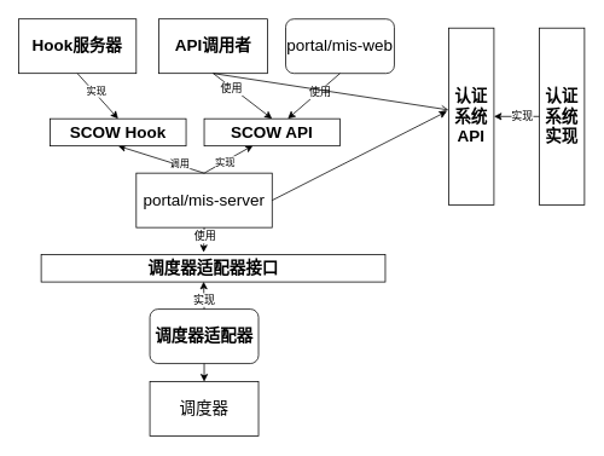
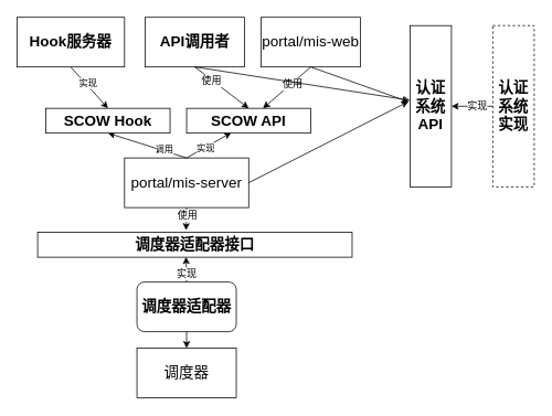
  <mxCell id="0" />
  <mxCell id="1" parent="0" />
  <mxCell id="2" style="edgeStyle=none;html=1;exitX=0.5;exitY=1;exitDx=0;exitDy=0;entryX=0.472;entryY=-0.086;entryDx=0;entryDy=0;fontSize=12;entryPerimeter=0;" parent="1" source="8" target="28" edge="1"><mxGeometry relative="1" as="geometry" /></mxCell>
  <mxCell id="3" value="使用" style="edgeLabel;html=1;align=center;verticalAlign=middle;resizable=0;points=[];fontSize=12;" parent="2" vertex="1" connectable="0"><mxGeometry x="-0.358" y="1" relative="1" as="geometry"><mxPoint as="offset" /></mxGeometry></mxCell>
  <mxCell id="4" style="edgeStyle=none;html=1;exitX=0.5;exitY=0;exitDx=0;exitDy=0;entryX=0.36;entryY=0.98;entryDx=0;entryDy=0;entryPerimeter=0;" edge="1" parent="1" source="8" target="27"><mxGeometry relative="1" as="geometry" /></mxCell>
  <mxCell id="5" value="实现" style="edgeLabel;html=1;align=center;verticalAlign=middle;resizable=0;points=[];" vertex="1" connectable="0" parent="4"><mxGeometry x="-0.172" relative="1" as="geometry"><mxPoint as="offset" /></mxGeometry></mxCell>
  <mxCell id="6" style="edgeStyle=none;html=1;exitX=0.5;exitY=0;exitDx=0;exitDy=0;entryX=0.5;entryY=1;entryDx=0;entryDy=0;" edge="1" parent="1" source="8" target="29"><mxGeometry relative="1" as="geometry" /></mxCell>
  <mxCell id="7" value="调用" style="edgeLabel;html=1;align=center;verticalAlign=middle;resizable=0;points=[];" vertex="1" connectable="0" parent="6"><mxGeometry x="-0.267" relative="1" as="geometry"><mxPoint x="8" as="offset" /></mxGeometry></mxCell>
  <mxCell id="8" value="portal/mis-server" style="rounded=0;whiteSpace=wrap;html=1;strokeColor=default;fontSize=18;fillColor=none;" parent="1" vertex="1"><mxGeometry x="150" y="190" width="150" height="60" as="geometry" /></mxCell>
  <mxCell id="9" style="edgeStyle=none;html=1;exitX=1;exitY=0.5;exitDx=0;exitDy=0;entryX=-0.039;entryY=0.471;entryDx=0;entryDy=0;entryPerimeter=0;fontSize=12;" parent="1" source="8" target="26" edge="1"><mxGeometry relative="1" as="geometry"><mxPoint x="405" y="220" as="sourcePoint" /></mxGeometry></mxCell>
  <mxCell id="10" style="edgeStyle=none;html=1;exitX=0.5;exitY=1;exitDx=0;exitDy=0;fontSize=18;" parent="1" source="13" target="27" edge="1"><mxGeometry relative="1" as="geometry" /></mxCell>
  <mxCell id="11" value="使用" style="edgeLabel;html=1;align=center;verticalAlign=middle;resizable=0;points=[];fontSize=12;" parent="10" vertex="1" connectable="0"><mxGeometry x="-0.211" y="1" relative="1" as="geometry"><mxPoint as="offset" /></mxGeometry></mxCell>
- <mxCell id="13" value="portal/mis-web" style="whiteSpace=wrap;html=1;strokeColor=default;fontSize=18;fillColor=none;rounded=1;" parent="1" vertex="1"><mxGeometry x="315" y="20" width="120" height="60" as="geometry" /></mxCell>
+ <mxCell id="12" style="edgeStyle=none;html=1;exitX=0.5;exitY=1;exitDx=0;exitDy=0;fontSize=12;entryX=-0.032;entryY=0.473;entryDx=0;entryDy=0;entryPerimeter=0;" parent="1" source="13" target="26" edge="1"><mxGeometry relative="1" as="geometry"><mxPoint x="465" y="120" as="targetPoint" /></mxGeometry></mxCell>
+ <mxCell id="13" value="portal/mis-web" style="rounded=0;whiteSpace=wrap;html=1;strokeColor=default;fontSize=18;fillColor=none;" parent="1" vertex="1"><mxGeometry x="315" y="20" width="120" height="60" as="geometry" /></mxCell>
  <mxCell id="14" style="edgeStyle=none;html=1;exitX=0.5;exitY=1;exitDx=0;exitDy=0;entryX=0.5;entryY=0;entryDx=0;entryDy=0;fontSize=18;" parent="1" source="17" target="27" edge="1"><mxGeometry relative="1" as="geometry" /></mxCell>
  <mxCell id="15" value="使用" style="edgeLabel;html=1;align=center;verticalAlign=middle;resizable=0;points=[];fontSize=12;" parent="14" vertex="1" connectable="0"><mxGeometry x="-0.357" y="-1" relative="1" as="geometry"><mxPoint as="offset" /></mxGeometry></mxCell>
  <mxCell id="16" style="edgeStyle=none;html=1;exitX=0.5;exitY=1;exitDx=0;exitDy=0;fontSize=12;entryX=-0.002;entryY=0.463;entryDx=0;entryDy=0;entryPerimeter=0;endArrow=open;" parent="1" source="17" target="26" edge="1"><mxGeometry relative="1" as="geometry"><mxPoint x="465" y="120" as="targetPoint" /></mxGeometry></mxCell>
  <mxCell id="17" value="API调用者" style="rounded=0;whiteSpace=wrap;html=1;strokeColor=default;fontSize=18;fillColor=none;fontStyle=1" parent="1" vertex="1"><mxGeometry x="175" y="20" width="120" height="60" as="geometry" /></mxCell>
  <mxCell id="18" style="edgeStyle=none;html=1;entryX=0.5;entryY=0;entryDx=0;entryDy=0;fontSize=12;" parent="1" source="21" target="22" edge="1"><mxGeometry relative="1" as="geometry" /></mxCell>
  <mxCell id="19" style="edgeStyle=none;html=1;exitX=0.5;exitY=0;exitDx=0;exitDy=0;entryX=0.472;entryY=0.988;entryDx=0;entryDy=0;entryPerimeter=0;fontSize=12;" parent="1" source="21" target="28" edge="1"><mxGeometry relative="1" as="geometry" /></mxCell>
  <mxCell id="20" value="实现" style="edgeLabel;html=1;align=center;verticalAlign=middle;resizable=0;points=[];fontSize=12;" parent="19" vertex="1" connectable="0"><mxGeometry x="0.424" relative="1" as="geometry"><mxPoint y="11" as="offset" /></mxGeometry></mxCell>
  <mxCell id="21" value="调度器适配器" style="whiteSpace=wrap;html=1;strokeColor=default;fontSize=18;fillColor=none;fontStyle=1;rounded=1;" parent="1" vertex="1"><mxGeometry x="165" y="340" width="120" height="60" as="geometry" /></mxCell>
  <mxCell id="22" value="调度器" style="rounded=0;whiteSpace=wrap;html=1;strokeColor=default;fontSize=18;fillColor=none;" parent="1" vertex="1"><mxGeometry x="165" y="420" width="120" height="60" as="geometry" /></mxCell>
  <mxCell id="23" style="edgeStyle=none;html=1;exitX=0;exitY=0.5;exitDx=0;exitDy=0;entryX=1;entryY=0.5;entryDx=0;entryDy=0;fontSize=12;" parent="1" source="25" target="26" edge="1"><mxGeometry relative="1" as="geometry"><Array as="points" /></mxGeometry></mxCell>
  <mxCell id="24" value="实现" style="edgeLabel;html=1;align=center;verticalAlign=middle;resizable=0;points=[];fontSize=12;" parent="23" vertex="1" connectable="0"><mxGeometry x="0.33" y="-3" relative="1" as="geometry"><mxPoint x="13" y="3" as="offset" /></mxGeometry></mxCell>
- <mxCell id="25" value="认证系统&lt;br&gt;实现" style="rounded=0;whiteSpace=wrap;html=1;strokeColor=default;fontSize=18;fillColor=none;fontStyle=1" parent="1" vertex="1"><mxGeometry x="595" y="30" width="50" height="195" as="geometry" /></mxCell>
+ <mxCell id="25" value="认证系统&lt;br&gt;实现" style="rounded=0;whiteSpace=wrap;html=1;strokeColor=default;fontSize=18;fillColor=none;fontStyle=1;dashed=1;" parent="1" vertex="1"><mxGeometry x="595" y="30" width="50" height="195" as="geometry" /></mxCell>
  <mxCell id="26" value="认证系统API" style="rounded=0;whiteSpace=wrap;html=1;strokeColor=default;fontSize=18;fillColor=none;fontStyle=1" parent="1" vertex="1"><mxGeometry x="495" y="30" width="50" height="195" as="geometry" /></mxCell>
  <mxCell id="27" value="SCOW API" style="rounded=0;whiteSpace=wrap;html=1;fontSize=18;fontStyle=1" parent="1" vertex="1"><mxGeometry x="225" y="130" width="150" height="30" as="geometry" /></mxCell>
  <mxCell id="28" value="调度器适配器接口" style="rounded=0;whiteSpace=wrap;html=1;strokeColor=default;fontSize=18;fillColor=none;fontStyle=1" parent="1" vertex="1"><mxGeometry x="45" y="280" width="380" height="30" as="geometry" /></mxCell>
  <mxCell id="29" value="SCOW Hook" style="rounded=0;whiteSpace=wrap;html=1;fontSize=18;fontStyle=1" vertex="1" parent="1"><mxGeometry x="55" y="130" width="150" height="30" as="geometry" /></mxCell>
  <mxCell id="30" style="edgeStyle=none;html=1;exitX=0.5;exitY=1;exitDx=0;exitDy=0;entryX=0.5;entryY=0;entryDx=0;entryDy=0;" edge="1" parent="1" source="32" target="29"><mxGeometry relative="1" as="geometry" /></mxCell>
  <mxCell id="31" value="实现" style="edgeLabel;html=1;align=center;verticalAlign=middle;resizable=0;points=[];" vertex="1" connectable="0" parent="30"><mxGeometry x="-0.265" y="-3" relative="1" as="geometry"><mxPoint x="6" y="-1" as="offset" /></mxGeometry></mxCell>
  <mxCell id="32" value="Hook服务器" style="rounded=0;whiteSpace=wrap;html=1;strokeColor=default;fontSize=18;fillColor=none;fontStyle=1" vertex="1" parent="1"><mxGeometry x="20" y="20" width="130" height="60" as="geometry" /></mxCell>
